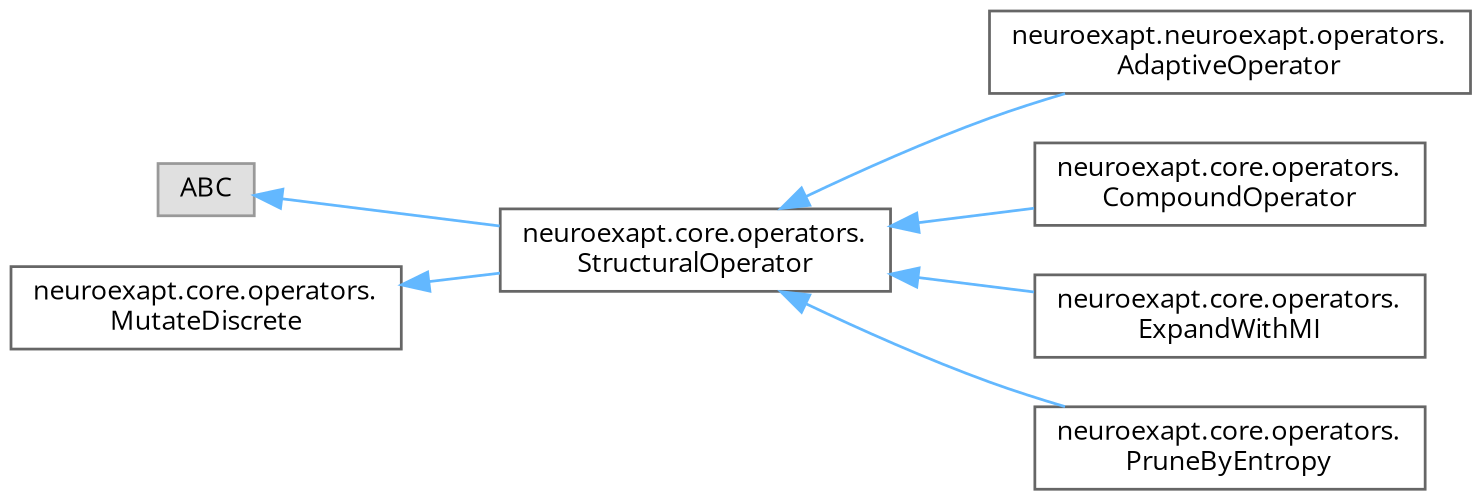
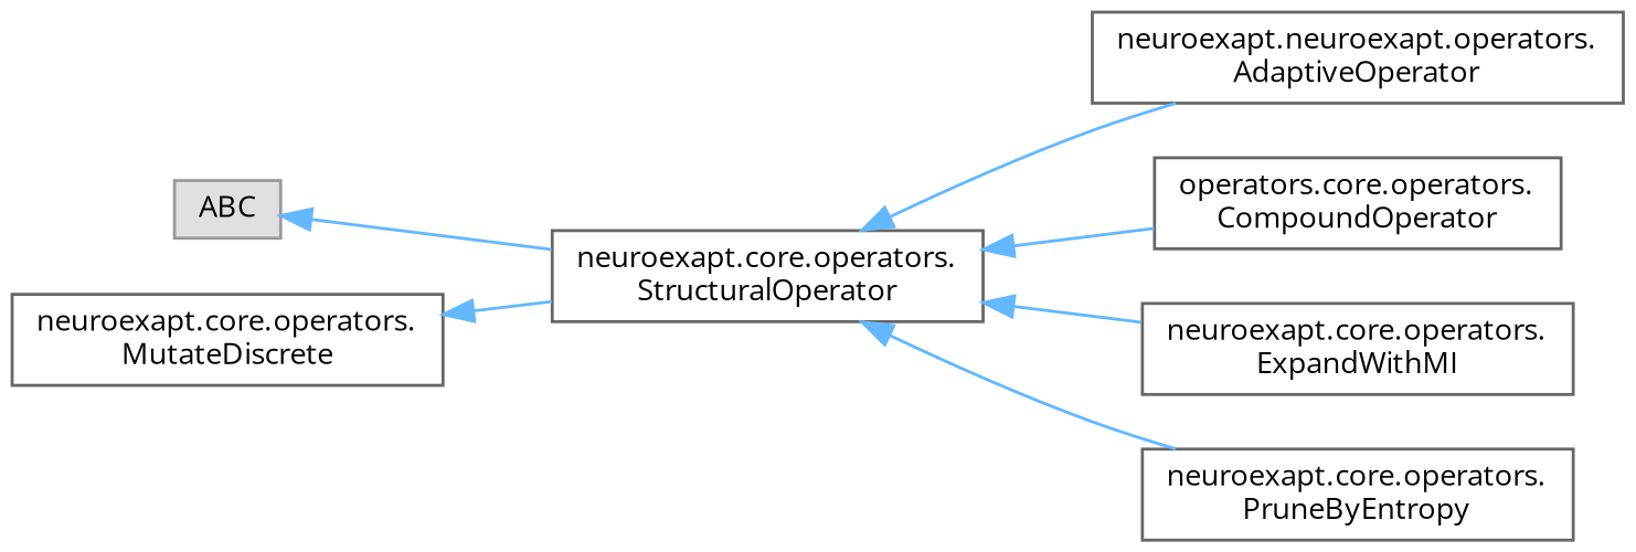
  digraph {
    fontname="Open Sans"
    rankdir=LR
    node [color=grey40 fillcolor=white fontname="Open Sans" fontsize=10 shape=box style=filled]
    edge [color=steelblue1 dir=back fontname="Open Sans" fontsize=10 labelfontname=Helvetica labelfontsize=10 style=solid]
    n1 [color=grey60 fillcolor="#E0E0E0" height=0.2 label=ABC width=0.4]
    n2 [height=0.2 label="neuroexapt.core.operators.\lStructuralOperator" width=0.4]
    n3 [height=0.2 label="neuroexapt.neuroexapt.operators.\lAdaptiveOperator" width=0.4]
-   n4 [height=0.2 label="neuroexapt.core.operators.\lCompoundOperator" width=0.4]
+   n4 [height=0.2 label="operators.core.operators.\lCompoundOperator" width=0.4]
    n5 [height=0.2 label="neuroexapt.core.operators.\lExpandWithMI" width=0.4]
    n6 [height=0.2 label="neuroexapt.core.operators.\lPruneByEntropy" width=0.4]
    n7 [height=0.2 label="neuroexapt.core.operators.\lMutateDiscrete" width=0.4]
    n1 -> n2
    n2 -> n3
    n2 -> n4
    n2 -> n5
    n2 -> n6
    n7 -> n2
  }
